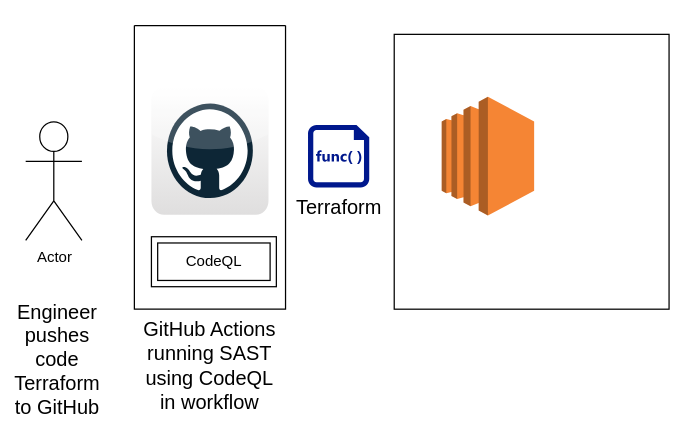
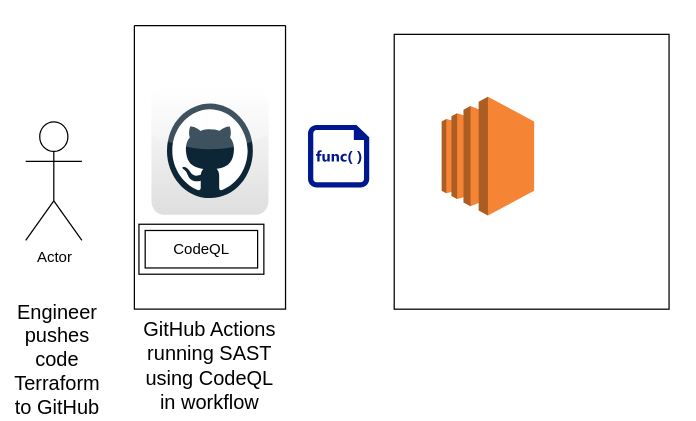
  <mxCell id="0" />
  <mxCell id="1" parent="0" />
  <mxCell id="2" value="Actor" style="shape=umlActor;verticalLabelPosition=bottom;verticalAlign=top;html=1;outlineConnect=0;" vertex="1" parent="1"><mxGeometry x="20" y="97" width="45" height="95" as="geometry" /></mxCell>
  <mxCell id="3" value="" style="swimlane;startSize=0;" vertex="1" parent="1"><mxGeometry x="107" y="20" width="121" height="227" as="geometry" /></mxCell>
  <mxCell id="4" value="" style="dashed=0;outlineConnect=0;html=1;align=center;labelPosition=center;verticalLabelPosition=bottom;verticalAlign=top;shape=mxgraph.webicons.github;gradientColor=#DFDEDE" vertex="1" parent="3"><mxGeometry x="13.65" y="49" width="93.7" height="102.4" as="geometry" /></mxCell>
- <mxCell id="5" value="CodeQL" style="shape=ext;margin=3;double=1;whiteSpace=wrap;html=1;align=center;" vertex="1" parent="3"><mxGeometry x="13.65" y="169" width="100" height="40" as="geometry" /></mxCell>
+ <mxCell id="5" value="CodeQL" style="shape=ext;margin=3;double=1;whiteSpace=wrap;html=1;align=center;" vertex="1" parent="3"><mxGeometry x="3.65" y="159" width="100" height="40" as="geometry" /></mxCell>
  <mxCell id="6" value="" style="whiteSpace=wrap;html=1;aspect=fixed;" vertex="1" parent="1"><mxGeometry x="315" y="27" width="220" height="220" as="geometry" /></mxCell>
  <mxCell id="7" style="edgeStyle=none;curved=1;rounded=0;orthogonalLoop=1;jettySize=auto;html=1;exitX=1;exitY=0.5;exitDx=0;exitDy=0;fontSize=12;startSize=8;endSize=8;" edge="1" parent="1" source="6" target="6"><mxGeometry relative="1" as="geometry" /></mxCell>
  <mxCell id="8" value="" style="outlineConnect=0;dashed=0;verticalLabelPosition=bottom;verticalAlign=top;align=center;html=1;shape=mxgraph.aws3.ec2;fillColor=#F58534;gradientColor=none;" vertex="1" parent="1"><mxGeometry x="353" y="77" width="74" height="95" as="geometry" /></mxCell>
  <mxCell id="9" value="" style="sketch=0;aspect=fixed;pointerEvents=1;shadow=0;dashed=0;html=1;strokeColor=none;labelPosition=center;verticalLabelPosition=bottom;verticalAlign=top;align=center;fillColor=#00188D;shape=mxgraph.mscae.enterprise.code_file" vertex="1" parent="1"><mxGeometry x="246" y="99.5" width="49" height="50" as="geometry" /></mxCell>
- <mxCell id="10" value="Terraform" style="text;html=1;align=center;verticalAlign=middle;whiteSpace=wrap;rounded=0;fontSize=16;" vertex="1" parent="1"><mxGeometry x="241" y="150" width="60" height="30" as="geometry" /></mxCell>
  <mxCell id="11" value="Engineer pushes code Terraform to GitHub" style="text;html=1;align=center;verticalAlign=middle;whiteSpace=wrap;rounded=0;fontSize=16;" vertex="1" parent="1"><mxGeometry x="21" y="272" width="49" height="30" as="geometry" /></mxCell>
  <mxCell id="12" value="GitHub Actions running SAST using CodeQL in workflow" style="text;strokeColor=none;align=center;fillColor=none;html=1;verticalAlign=middle;whiteSpace=wrap;rounded=0;fontSize=16;" vertex="1" parent="1"><mxGeometry x="108" y="271" width="119" height="42" as="geometry" /></mxCell>
